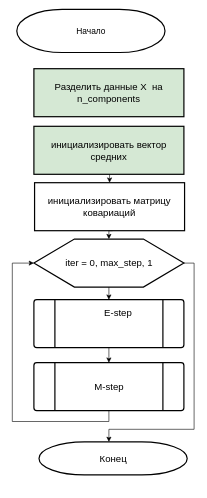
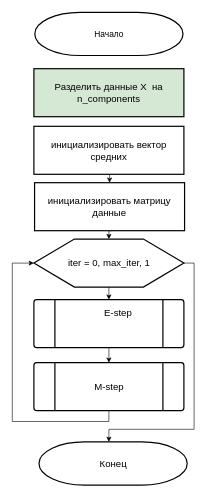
  <mxCell id="0" />
  <mxCell id="1" parent="0" />
  <mxCell id="2" value="&lt;span style=&quot;font-size: 16px;&quot;&gt;Разделить данные X&amp;nbsp; на n_components&lt;/span&gt;" style="whiteSpace=wrap;html=1;strokeWidth=2;fillColor=#d5e8d4;" parent="1" vertex="1"><mxGeometry x="56" y="114" width="250" height="80" as="geometry" /></mxCell>
- <mxCell id="3" value="&lt;font style=&quot;font-size: 16px;&quot;&gt;Конец&lt;/font&gt;" style="strokeWidth=2;html=1;shape=mxgraph.flowchart.terminator;whiteSpace=wrap;" parent="1" vertex="1"><mxGeometry x="64.5" y="736" width="247" height="55" as="geometry" /></mxCell>
- <mxCell id="4" value="&lt;span style=&quot;font-size: 14px;&quot;&gt;Начало&lt;/span&gt;" style="strokeWidth=2;html=1;shape=mxgraph.flowchart.terminator;whiteSpace=wrap;" parent="1" vertex="1"><mxGeometry x="27.5" y="15" width="247" height="72" as="geometry" /></mxCell>
+ <mxCell id="3" value="&lt;font style=&quot;font-size: 16px;&quot;&gt;Конец&lt;/font&gt;" style="strokeWidth=2;html=1;shape=mxgraph.flowchart.terminator;whiteSpace=wrap;" parent="1" vertex="1"><mxGeometry x="64.5" y="736" width="247" height="72" as="geometry" /></mxCell>
+ <mxCell id="4" value="&lt;span style=&quot;font-size: 14px;&quot;&gt;Начало&lt;/span&gt;" style="strokeWidth=2;html=1;shape=mxgraph.flowchart.terminator;whiteSpace=wrap;" parent="1" vertex="1"><mxGeometry x="57.5" y="20" width="247" height="72" as="geometry" /></mxCell>
  <mxCell id="5" style="edgeStyle=orthogonalEdgeStyle;rounded=0;orthogonalLoop=1;jettySize=auto;html=1;exitX=1;exitY=0.5;exitDx=0;exitDy=0;fontSize=16;" edge="1" parent="1" source="7" target="3"><mxGeometry relative="1" as="geometry"><Array as="points"><mxPoint x="323" y="438" /><mxPoint x="323" y="715" /><mxPoint x="181" y="715" /></Array></mxGeometry></mxCell>
  <mxCell id="6" style="edgeStyle=orthogonalEdgeStyle;rounded=0;orthogonalLoop=1;jettySize=auto;html=1;exitX=0.5;exitY=1;exitDx=0;exitDy=0;entryX=0.5;entryY=0;entryDx=0;entryDy=0;fontSize=16;" edge="1" parent="1" source="7" target="15"><mxGeometry relative="1" as="geometry" /></mxCell>
  <mxCell id="7" value="" style="verticalLabelPosition=bottom;verticalAlign=top;html=1;shape=hexagon;perimeter=hexagonPerimeter2;arcSize=6;size=0.27;strokeWidth=2;" vertex="1" parent="1"><mxGeometry x="56" y="398" width="250" height="80" as="geometry" /></mxCell>
- <mxCell id="8" value="&lt;font style=&quot;font-size: 16px;&quot;&gt;iter = 0, max_step, 1&lt;/font&gt;" style="text;html=1;strokeColor=none;fillColor=none;align=center;verticalAlign=middle;whiteSpace=wrap;rounded=0;" vertex="1" parent="1"><mxGeometry x="91.63" y="423" width="178.75" height="30" as="geometry" /></mxCell>
+ <mxCell id="8" value="&lt;font style=&quot;font-size: 16px;&quot;&gt;iter = 0, max_iter, 1&lt;/font&gt;" style="text;html=1;strokeColor=none;fillColor=none;align=center;verticalAlign=middle;whiteSpace=wrap;rounded=0;" vertex="1" parent="1"><mxGeometry x="91.63" y="423" width="178.75" height="30" as="geometry" /></mxCell>
  <mxCell id="9" style="edgeStyle=orthogonalEdgeStyle;rounded=0;orthogonalLoop=1;jettySize=auto;html=1;exitX=0.5;exitY=1;exitDx=0;exitDy=0;entryX=0.5;entryY=0;entryDx=0;entryDy=0;fontSize=16;" edge="1" parent="1" target="13"><mxGeometry relative="1" as="geometry"><mxPoint x="182.12" y="290" as="sourcePoint" /></mxGeometry></mxCell>
- <mxCell id="10" value="&lt;font style=&quot;font-size: 16px;&quot;&gt;инициализировать вектор средних&lt;/font&gt;" style="whiteSpace=wrap;html=1;strokeWidth=2;fillColor=#d5e8d4;" vertex="1" parent="1"><mxGeometry x="56" y="210" width="250" height="80" as="geometry" /></mxCell>
+ <mxCell id="10" value="&lt;font style=&quot;font-size: 16px;&quot;&gt;инициализировать вектор средних&lt;/font&gt;" style="whiteSpace=wrap;html=1;strokeWidth=2;" vertex="1" parent="1"><mxGeometry x="56" y="210" width="250" height="80" as="geometry" /></mxCell>
  <mxCell id="11" style="edgeStyle=orthogonalEdgeStyle;rounded=0;orthogonalLoop=1;jettySize=auto;html=1;exitX=0.5;exitY=1;exitDx=0;exitDy=0;fontSize=16;entryX=0;entryY=0.5;entryDx=0;entryDy=0;" edge="1" parent="1" source="17" target="7"><mxGeometry relative="1" as="geometry"><mxPoint x="181" y="903" as="sourcePoint" /><mxPoint x="12" y="502" as="targetPoint" /><Array as="points"><mxPoint x="181" y="702" /><mxPoint x="20" y="702" /><mxPoint x="20" y="438" /></Array></mxGeometry></mxCell>
  <mxCell id="12" style="edgeStyle=orthogonalEdgeStyle;rounded=0;orthogonalLoop=1;jettySize=auto;html=1;exitX=0.5;exitY=1;exitDx=0;exitDy=0;entryX=0.5;entryY=0;entryDx=0;entryDy=0;fontSize=16;" edge="1" parent="1" target="7"><mxGeometry relative="1" as="geometry"><mxPoint x="187.06" y="384" as="sourcePoint" /></mxGeometry></mxCell>
- <mxCell id="13" value="&lt;font style=&quot;font-size: 16px;&quot;&gt;инициализировать матрицу ковариаций&lt;/font&gt;" style="whiteSpace=wrap;html=1;strokeWidth=2;" vertex="1" parent="1"><mxGeometry x="57.12" y="304" width="250" height="80" as="geometry" /></mxCell>
+ <mxCell id="13" value="&lt;font style=&quot;font-size: 16px;&quot;&gt;инициализировать матрицу данные&lt;/font&gt;" style="whiteSpace=wrap;html=1;strokeWidth=2;" vertex="1" parent="1"><mxGeometry x="57.12" y="304" width="250" height="80" as="geometry" /></mxCell>
  <mxCell id="14" style="edgeStyle=orthogonalEdgeStyle;rounded=0;orthogonalLoop=1;jettySize=auto;html=1;exitX=0.5;exitY=1;exitDx=0;exitDy=0;entryX=0.5;entryY=0;entryDx=0;entryDy=0;fontSize=16;" edge="1" parent="1" source="15" target="17"><mxGeometry relative="1" as="geometry" /></mxCell>
  <mxCell id="15" value="" style="verticalLabelPosition=bottom;verticalAlign=top;html=1;shape=process;whiteSpace=wrap;rounded=1;size=0.14;arcSize=6;fontSize=16;strokeWidth=2;" vertex="1" parent="1"><mxGeometry x="56" y="499" width="250" height="80" as="geometry" /></mxCell>
  <mxCell id="16" value="&lt;font style=&quot;font-size: 16px;&quot;&gt;E-step&lt;/font&gt;" style="text;html=1;strokeColor=none;fillColor=none;align=center;verticalAlign=middle;whiteSpace=wrap;rounded=0;" vertex="1" parent="1"><mxGeometry x="106.62" y="506" width="178.75" height="30" as="geometry" /></mxCell>
  <mxCell id="17" value="" style="verticalLabelPosition=bottom;verticalAlign=top;html=1;shape=process;whiteSpace=wrap;rounded=1;size=0.14;arcSize=6;fontSize=16;strokeWidth=2;" vertex="1" parent="1"><mxGeometry x="56" y="604" width="250" height="80" as="geometry" /></mxCell>
  <mxCell id="18" value="&lt;font style=&quot;font-size: 16px;&quot;&gt;M-step&lt;/font&gt;" style="text;html=1;strokeColor=none;fillColor=none;align=center;verticalAlign=middle;whiteSpace=wrap;rounded=0;" vertex="1" parent="1"><mxGeometry x="91.62" y="629" width="178.75" height="30" as="geometry" /></mxCell>
